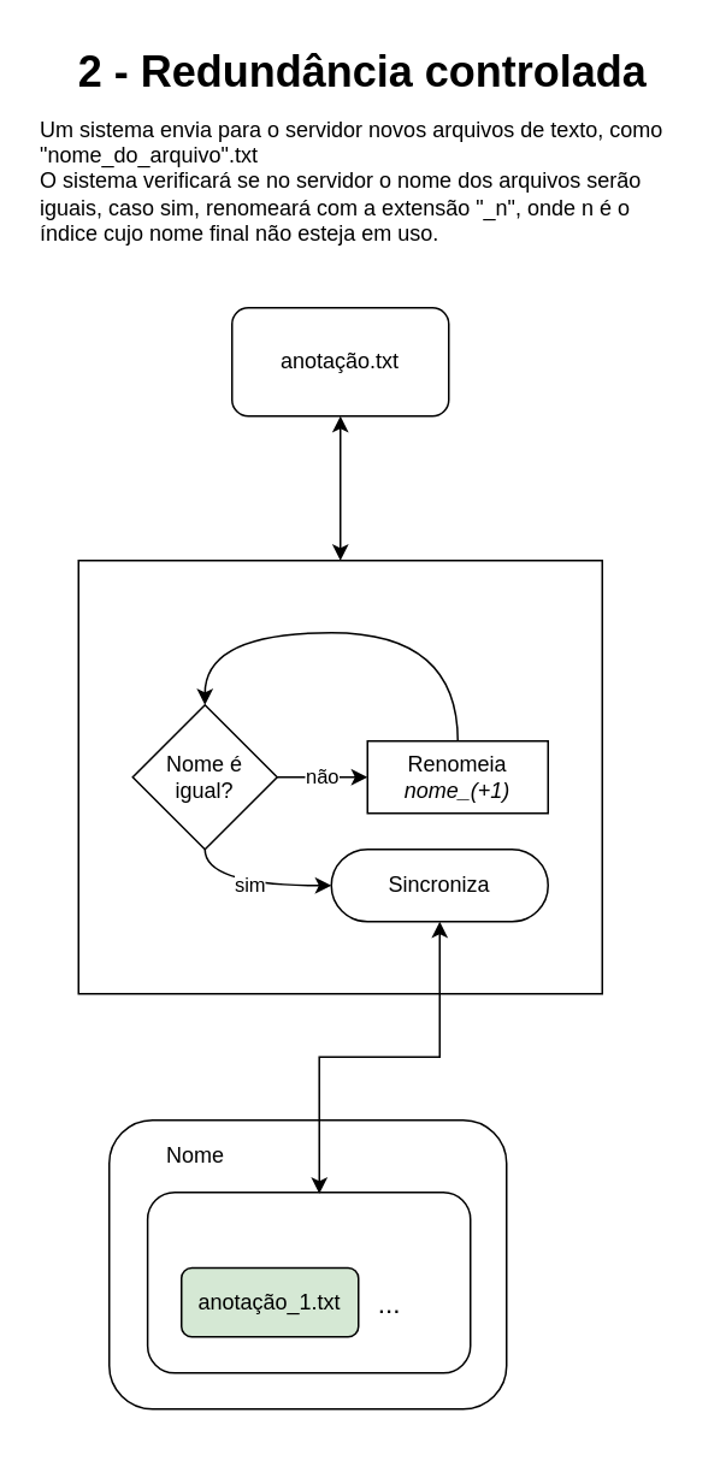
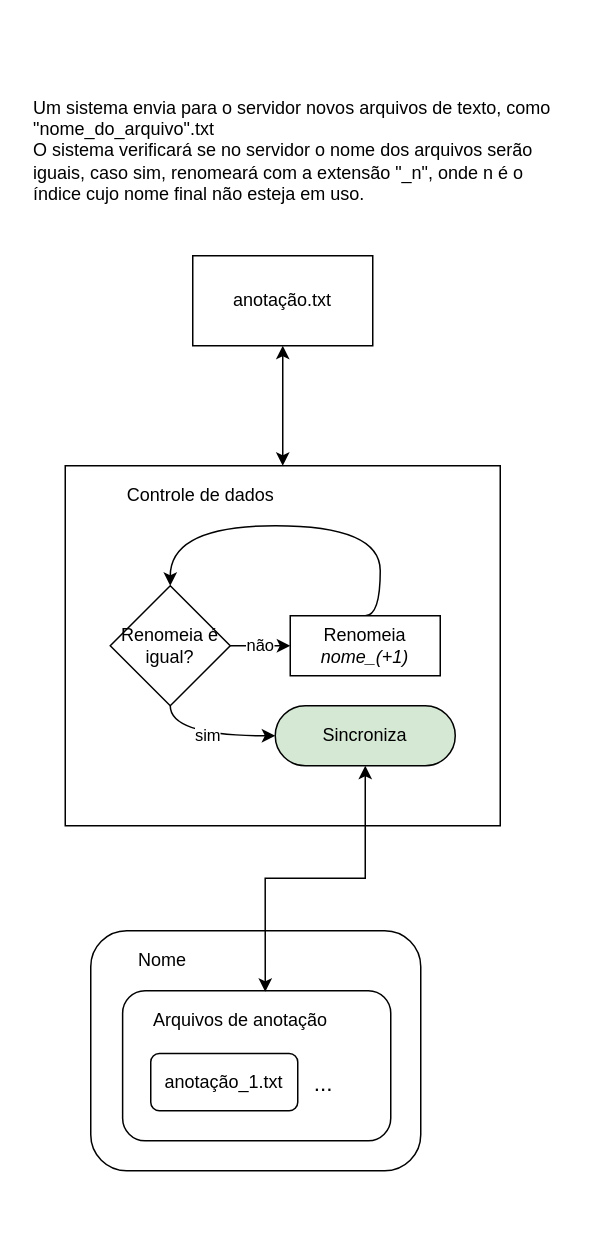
  <mxCell id="0" />
  <mxCell id="1" parent="0" />
  <mxCell id="2" value="&lt;div&gt;Um sistema envia para o servidor novos arquivos de texto, como &quot;nome_do_arquivo&quot;.txt&lt;/div&gt;&lt;div&gt;O sistema verificará se no servidor o nome dos arquivos serão iguais, caso sim, renomeará com a extensão &quot;_n&quot;, onde n é o índice cujo nome final não esteja em uso.&lt;/div&gt;" style="text;html=1;strokeColor=none;fillColor=none;align=left;verticalAlign=middle;whiteSpace=wrap;rounded=0;" parent="1" vertex="1"><mxGeometry x="20" y="60" width="360" height="80" as="geometry" /></mxCell>
- <mxCell id="3" value="anotação.txt" style="whiteSpace=wrap;html=1;rounded=1;" parent="1" vertex="1"><mxGeometry x="128" y="170" width="120" height="60" as="geometry" /></mxCell>
- <mxCell id="4" value="2 - Redundância controlada" style="text;strokeColor=none;fillColor=none;html=1;fontSize=24;fontStyle=1;verticalAlign=middle;align=center;rounded=1;glass=0;" parent="1" vertex="1"><mxGeometry x="20" y="20" width="360" height="40" as="geometry" /></mxCell>
+ <mxCell id="3" value="anotação.txt" style="whiteSpace=wrap;html=1;" parent="1" vertex="1"><mxGeometry x="128" y="170" width="120" height="60" as="geometry" /></mxCell>
  <mxCell id="5" value="" style="edgeStyle=orthogonalEdgeStyle;rounded=0;orthogonalLoop=1;jettySize=auto;html=1;exitX=0.5;exitY=1;exitDx=0;exitDy=0;shadow=0;strokeWidth=1;startArrow=classic;startFill=1;entryX=0.5;entryY=0;entryDx=0;entryDy=0;" parent="1" source="3" target="14" edge="1"><mxGeometry relative="1" as="geometry"><mxPoint x="180" y="220" as="sourcePoint" /><mxPoint x="179.8" y="261.56" as="targetPoint" /></mxGeometry></mxCell>
  <mxCell id="6" value="" style="group;" parent="1" vertex="1" connectable="0"><mxGeometry x="40" y="600" width="260" height="200" as="geometry" /></mxCell>
  <mxCell id="7" value="" style="whiteSpace=wrap;html=1;rounded=1;glass=0;" parent="6" vertex="1"><mxGeometry x="20" y="20" width="220" height="160" as="geometry" /></mxCell>
  <mxCell id="8" value="Nome" style="text;html=1;strokeColor=none;fillColor=none;align=left;verticalAlign=middle;whiteSpace=wrap;rounded=0;glass=0;" parent="6" vertex="1"><mxGeometry x="50" y="30" width="160" height="20" as="geometry" /></mxCell>
  <mxCell id="9" value="" style="whiteSpace=wrap;html=1;rounded=1;glass=0;" parent="6" vertex="1"><mxGeometry x="41.25" y="60" width="178.75" height="100" as="geometry" /></mxCell>
- <mxCell id="11" value="anotação_1.txt" style="whiteSpace=wrap;html=1;rounded=1;glass=0;fillColor=#d5e8d4;" parent="6" vertex="1"><mxGeometry x="60" y="101.82" width="98" height="38.18" as="geometry" /></mxCell>
+ <mxCell id="10" value="Arquivos de anotação" style="text;html=1;strokeColor=none;fillColor=none;align=left;verticalAlign=middle;whiteSpace=wrap;rounded=0;glass=0;" parent="6" vertex="1"><mxGeometry x="60" y="70" width="141.26" height="20" as="geometry" /></mxCell>
+ <mxCell id="11" value="anotação_1.txt" style="whiteSpace=wrap;html=1;rounded=1;glass=0;" parent="6" vertex="1"><mxGeometry x="60" y="101.82" width="98" height="38.18" as="geometry" /></mxCell>
  <mxCell id="12" value="..." style="text;html=1;strokeColor=none;fillColor=none;align=center;verticalAlign=middle;whiteSpace=wrap;rounded=0;glass=0;fontSize=15;" parent="6" vertex="1"><mxGeometry x="140" y="110.91" width="71.26" height="20" as="geometry" /></mxCell>
  <mxCell id="13" value="" style="group;" parent="1" vertex="1" connectable="0"><mxGeometry x="23" y="290" width="330" height="280" as="geometry" /></mxCell>
  <mxCell id="14" value="" style="rounded=0;whiteSpace=wrap;html=1;" parent="13" vertex="1"><mxGeometry x="20" y="20" width="290" height="240" as="geometry" /></mxCell>
- <mxCell id="15" value="Nome é&lt;br&gt;igual?" style="rhombus;whiteSpace=wrap;html=1;" parent="13" vertex="1"><mxGeometry x="50" y="100" width="80" height="80" as="geometry" /></mxCell>
+ <mxCell id="15" value="Renomeia é&lt;br&gt;igual?" style="rhombus;whiteSpace=wrap;html=1;" parent="13" vertex="1"><mxGeometry x="50" y="100" width="80" height="80" as="geometry" /></mxCell>
+ <mxCell id="16" value="Controle de dados" style="text;html=1;strokeColor=none;fillColor=none;align=center;verticalAlign=middle;whiteSpace=wrap;rounded=0;" parent="13" vertex="1"><mxGeometry x="60" y="30" width="101" height="20" as="geometry" /></mxCell>
  <mxCell id="17" style="edgeStyle=orthogonalEdgeStyle;curved=1;orthogonalLoop=1;jettySize=auto;html=1;entryX=0.5;entryY=0;entryDx=0;entryDy=0;exitX=0.5;exitY=0;exitDx=0;exitDy=0;" parent="13" source="18" target="15" edge="1"><mxGeometry relative="1" as="geometry"><Array as="points"><mxPoint x="230" y="60" /><mxPoint x="90" y="60" /></Array></mxGeometry></mxCell>
- <mxCell id="18" value="Renomeia&lt;br&gt;&lt;i&gt;nome_(+1)&lt;/i&gt;" style="shape=step;perimeter=stepPerimeter;whiteSpace=wrap;html=1;fixedSize=1;size=-29;" parent="13" vertex="1"><mxGeometry x="180" y="120" width="100" height="40" as="geometry" /></mxCell>
+ <mxCell id="18" value="Renomeia&lt;br&gt;&lt;i&gt;nome_(+1)&lt;/i&gt;" style="shape=step;perimeter=stepPerimeter;whiteSpace=wrap;html=1;fixedSize=1;size=-29;" parent="13" vertex="1"><mxGeometry x="170" y="120" width="100" height="40" as="geometry" /></mxCell>
  <mxCell id="19" value="não" style="edgeStyle=orthogonalEdgeStyle;curved=1;orthogonalLoop=1;jettySize=auto;html=1;exitX=1;exitY=0.5;exitDx=0;exitDy=0;entryX=0;entryY=0.5;entryDx=0;entryDy=0;" parent="13" source="15" target="18" edge="1"><mxGeometry relative="1" as="geometry" /></mxCell>
- <mxCell id="20" value="Sincroniza" style="whiteSpace=wrap;html=1;rounded=1;arcSize=50;" parent="13" vertex="1"><mxGeometry x="160" y="180" width="120" height="40" as="geometry" /></mxCell>
+ <mxCell id="20" value="Sincroniza" style="whiteSpace=wrap;html=1;rounded=1;arcSize=50;fillColor=#d5e8d4;" parent="13" vertex="1"><mxGeometry x="160" y="180" width="120" height="40" as="geometry" /></mxCell>
  <mxCell id="21" value="sim" style="edgeStyle=orthogonalEdgeStyle;curved=1;orthogonalLoop=1;jettySize=auto;html=1;exitX=0.5;exitY=1;exitDx=0;exitDy=0;" parent="13" source="15" target="20" edge="1"><mxGeometry relative="1" as="geometry" /></mxCell>
  <mxCell id="22" value="" style="edgeStyle=orthogonalEdgeStyle;rounded=0;orthogonalLoop=1;jettySize=auto;html=1;exitX=0.5;exitY=1;exitDx=0;exitDy=0;shadow=0;strokeWidth=1;startArrow=classic;startFill=1;entryX=0.532;entryY=0.007;entryDx=0;entryDy=0;entryPerimeter=0;" parent="1" source="20" target="9" edge="1"><mxGeometry relative="1" as="geometry"><mxPoint x="230" y="480" as="sourcePoint" /></mxGeometry></mxCell>
